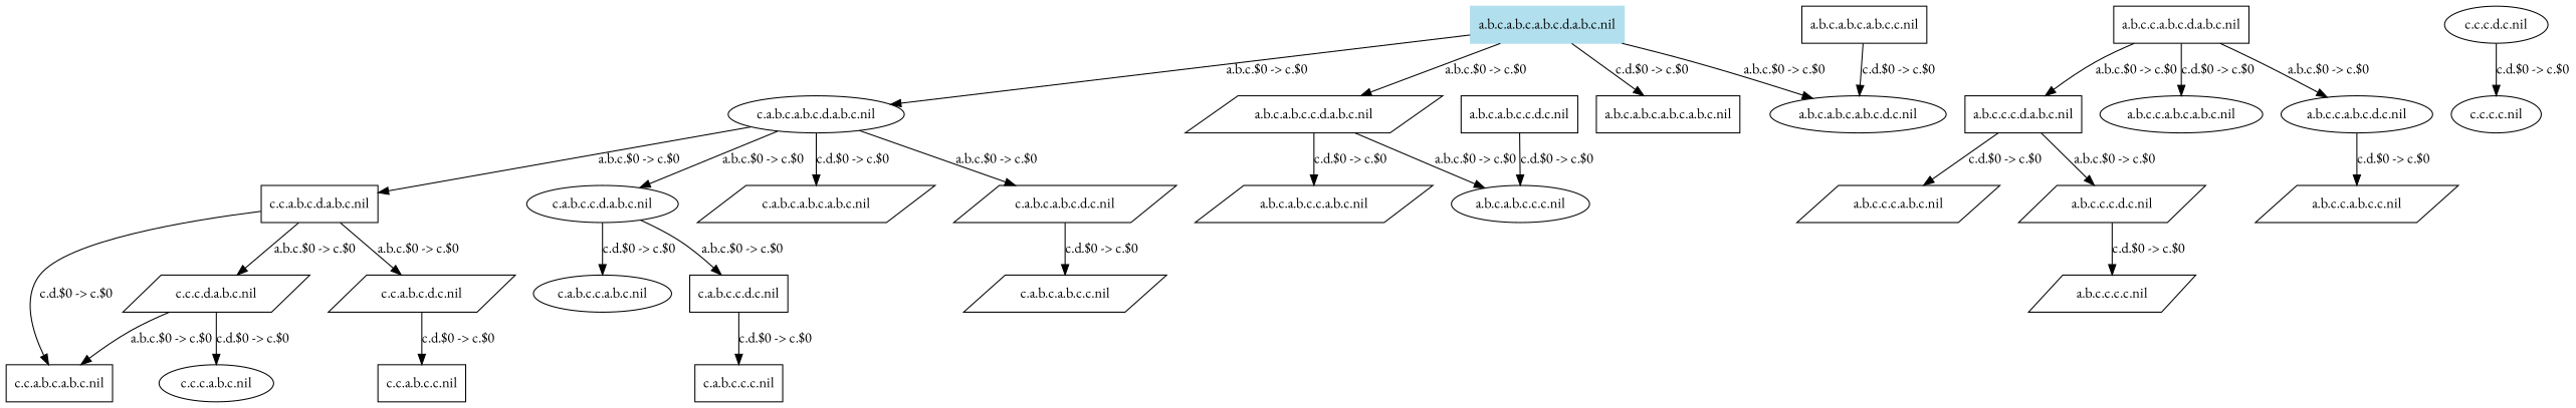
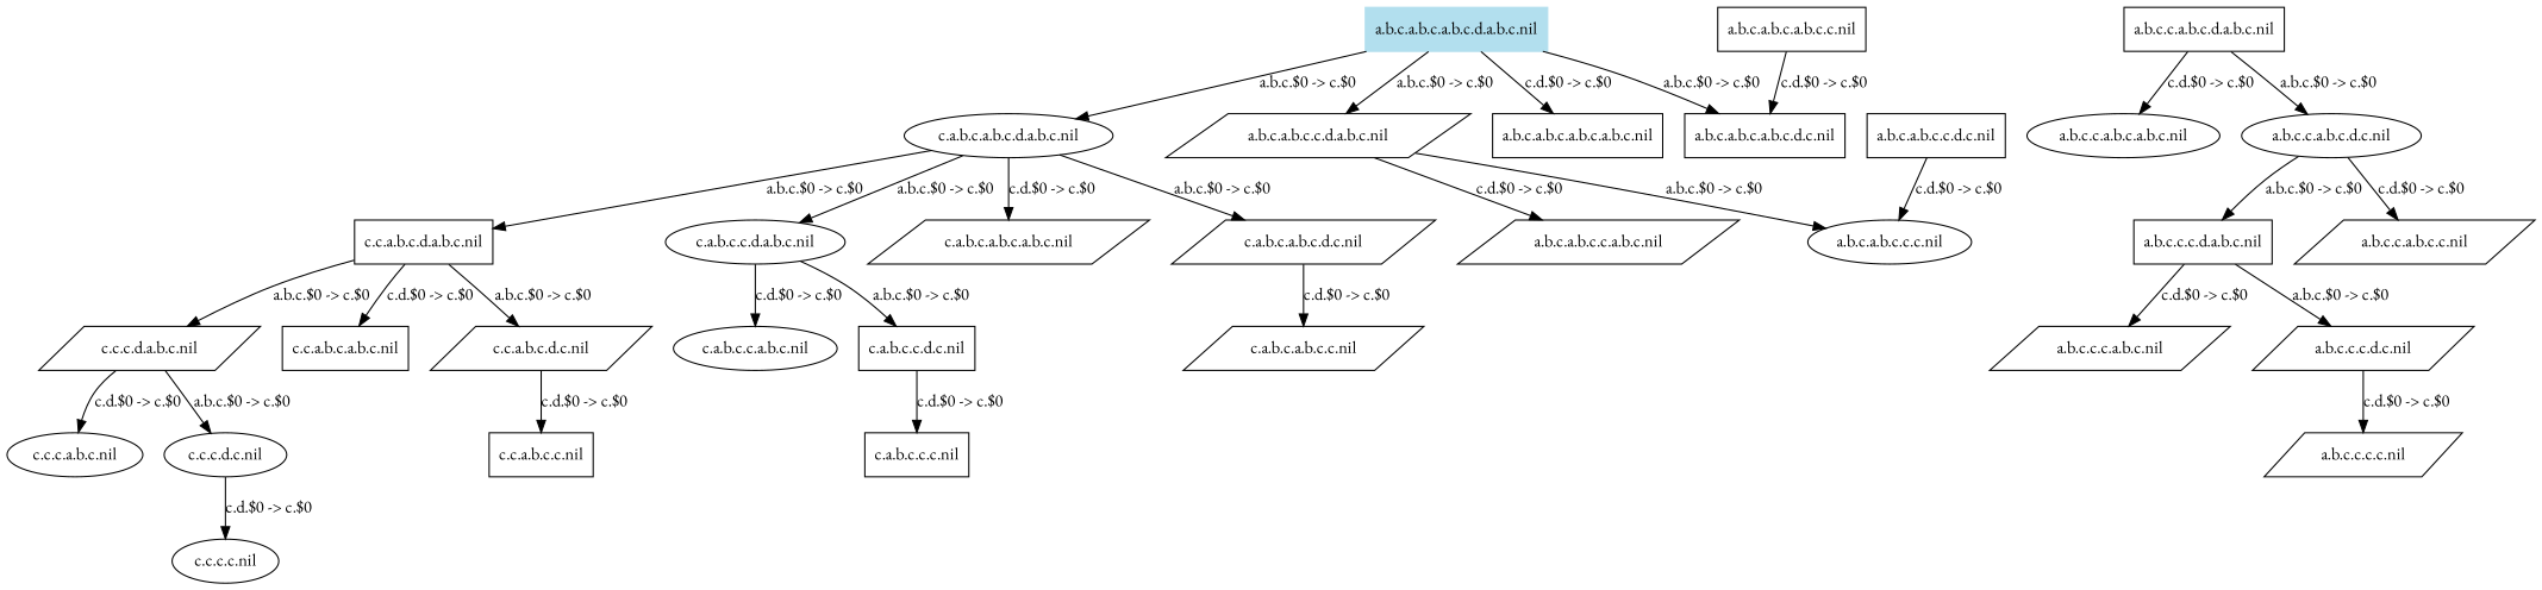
  digraph {
    fontname="EB Garamond"
    rankdir=TB
    node [fontname="EB Garamond" shape=box]
    edge [fontname="EB Garamond"]
    n1 [color=lightblue2 label="a.b.c.a.b.c.a.b.c.d.a.b.c.nil" style=filled]
    n2 [label="c.a.b.c.a.b.c.d.a.b.c.nil" shape=ellipse]
    n3 [label="a.b.c.a.b.c.c.d.a.b.c.nil" shape=parallelogram]
    n4 [label="a.b.c.a.b.c.a.b.c.a.b.c.nil"]
-   n5 [label="a.b.c.a.b.c.a.b.c.d.c.nil" shape=ellipse]
+   n5 [label="a.b.c.a.b.c.a.b.c.d.c.nil"]
    n6 [label="c.c.a.b.c.d.a.b.c.nil"]
    n7 [label="c.a.b.c.c.d.a.b.c.nil" shape=ellipse]
    n8 [label="c.a.b.c.a.b.c.a.b.c.nil" shape=parallelogram]
    n9 [label="c.a.b.c.a.b.c.d.c.nil" shape=parallelogram]
    n10 [label="a.b.c.c.a.b.c.d.a.b.c.nil"]
    n11 [label="a.b.c.c.c.d.a.b.c.nil"]
    n12 [label="a.b.c.c.a.b.c.a.b.c.nil" shape=ellipse]
    n13 [label="a.b.c.c.a.b.c.d.c.nil" shape=ellipse]
    n14 [label="a.b.c.a.b.c.c.a.b.c.nil" shape=parallelogram]
    n15 [label="a.b.c.a.b.c.c.c.nil" shape=ellipse]
    n16 [label="c.c.c.d.a.b.c.nil" shape=parallelogram]
    n17 [label="c.c.a.b.c.a.b.c.nil"]
    n18 [label="c.c.a.b.c.d.c.nil" shape=parallelogram]
    n19 [label="c.a.b.c.c.a.b.c.nil" shape=ellipse]
    n20 [label="c.a.b.c.c.d.c.nil"]
    n21 [label="c.a.b.c.a.b.c.c.nil" shape=parallelogram]
    n22 [label="a.b.c.c.c.a.b.c.nil" shape=parallelogram]
    n23 [label="a.b.c.c.c.d.c.nil" shape=parallelogram]
    n24 [label="a.b.c.c.a.b.c.c.nil" shape=parallelogram]
    n25 [label="a.b.c.a.b.c.c.d.c.nil"]
    n26 [label="c.c.c.a.b.c.nil" shape=ellipse]
    n27 [label="c.c.c.d.c.nil" shape=ellipse]
    n28 [label="c.c.a.b.c.c.nil"]
    n29 [label="a.b.c.a.b.c.a.b.c.c.nil"]
    n30 [label="c.a.b.c.c.c.nil"]
    n31 [label="a.b.c.c.c.c.nil" shape=parallelogram]
    n32 [label="c.c.c.c.nil" shape=ellipse]
    n1 -> n2 [label="a.b.c.$0 -> c.$0"]
    n1 -> n3 [label="a.b.c.$0 -> c.$0"]
    n1 -> n4 [label="c.d.$0 -> c.$0"]
    n1 -> n5 [label="a.b.c.$0 -> c.$0"]
    n2 -> n6 [label="a.b.c.$0 -> c.$0"]
    n2 -> n7 [label="a.b.c.$0 -> c.$0"]
    n2 -> n8 [label="c.d.$0 -> c.$0"]
    n2 -> n9 [label="a.b.c.$0 -> c.$0"]
    n3 -> n14 [label="c.d.$0 -> c.$0"]
    n3 -> n15 [label="a.b.c.$0 -> c.$0"]
    n6 -> n16 [label="a.b.c.$0 -> c.$0"]
    n6 -> n17 [label="c.d.$0 -> c.$0"]
    n6 -> n18 [label="a.b.c.$0 -> c.$0"]
    n7 -> n19 [label="c.d.$0 -> c.$0"]
    n7 -> n20 [label="a.b.c.$0 -> c.$0"]
    n9 -> n21 [label="c.d.$0 -> c.$0"]
-   n10 -> n11 [label="a.b.c.$0 -> c.$0"]
+   n13 -> n11 [label="a.b.c.$0 -> c.$0"]
    n10 -> n12 [label="c.d.$0 -> c.$0"]
    n10 -> n13 [label="a.b.c.$0 -> c.$0"]
    n11 -> n22 [label="c.d.$0 -> c.$0"]
    n11 -> n23 [label="a.b.c.$0 -> c.$0"]
    n13 -> n24 [label="c.d.$0 -> c.$0"]
    n16 -> n26 [label="c.d.$0 -> c.$0"]
-   n16 -> n17 [label="a.b.c.$0 -> c.$0"]
+   n16 -> n27 [label="a.b.c.$0 -> c.$0"]
    n18 -> n28 [label="c.d.$0 -> c.$0"]
    n20 -> n30 [label="c.d.$0 -> c.$0"]
    n23 -> n31 [label="c.d.$0 -> c.$0"]
    n25 -> n15 [label="c.d.$0 -> c.$0"]
    n27 -> n32 [label="c.d.$0 -> c.$0"]
    n29 -> n5 [label="c.d.$0 -> c.$0"]
  }
